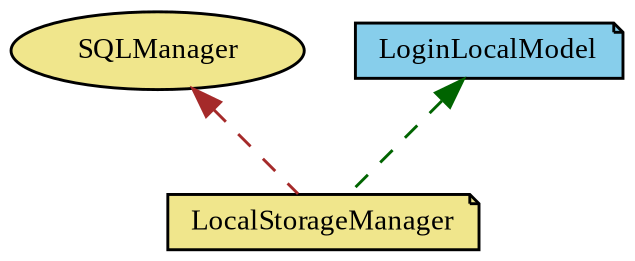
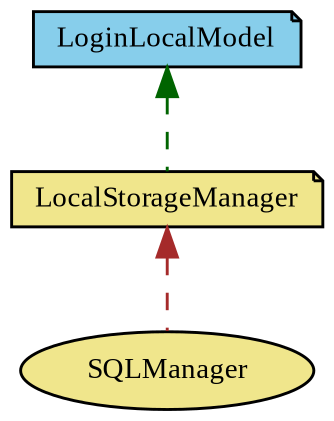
  digraph {
    fontname="Liberation Serif"
    node [color=black fillcolor=khaki fontname="Liberation Serif" fontsize=10 shape=note style=filled]
    edge [dir=back fontname="Liberation Serif" fontsize=10 labelfontname=Helvetica labelfontsize=10 style=dashed]
    n1 [fontcolor=black height=0.2 label=SQLManager shape=ellipse width=0.4]
    n2 [height=0.2 label=LocalStorageManager width=0.4]
    n3 [fillcolor=skyblue height=0.2 label=LoginLocalModel width=0.4]
-   n1 -> n2 [color=brown]
+   n2 -> n1 [color=brown]
    n3 -> n2 [color=darkgreen]
  }
